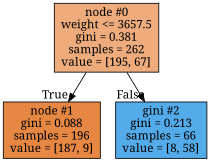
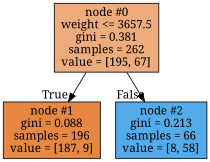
  digraph {
    ranksep=equally
    splines=polyline
    fontname="Noto Serif"
    node [color=black shape=box style=filled fontname="Noto Serif"]
    edge [labeldistance=2.5 fontname="Noto Serif"]
    n1 [fillcolor="#eeac7d" label="node #0\nweight <= 3657.5\ngini = 0.381\nsamples = 262\nvalue = [195, 67]"]
    n2 [fillcolor="#e68743" label="node #1\ngini = 0.088\nsamples = 196\nvalue = [187, 9]"]
-   n3 [fillcolor="#54abe9" label="gini #2\ngini = 0.213\nsamples = 66\nvalue = [8, 58]"]
+   n3 [fillcolor="#54abe9" label="node #2\ngini = 0.213\nsamples = 66\nvalue = [8, 58]"]
    subgraph sub_1 {
      rank=same
      n1
    }
    subgraph sub_2 {
      rank=same
      n2
      n3
    }
    n1 -> n2 [headlabel=True labelangle=45]
    n1 -> n3 [headlabel=False labelangle=-45]
  }
